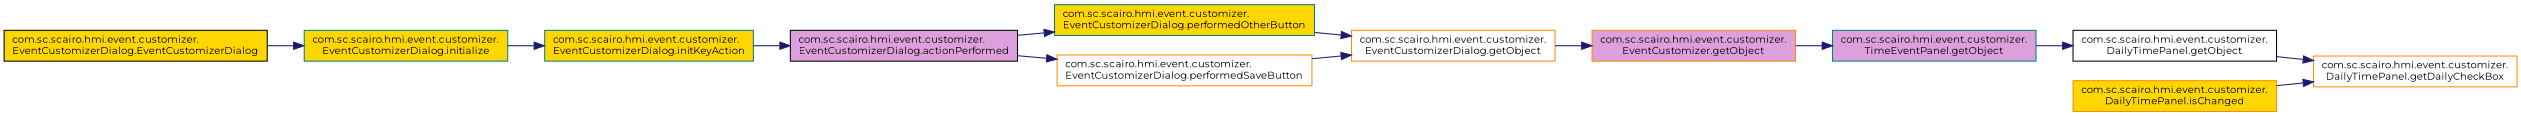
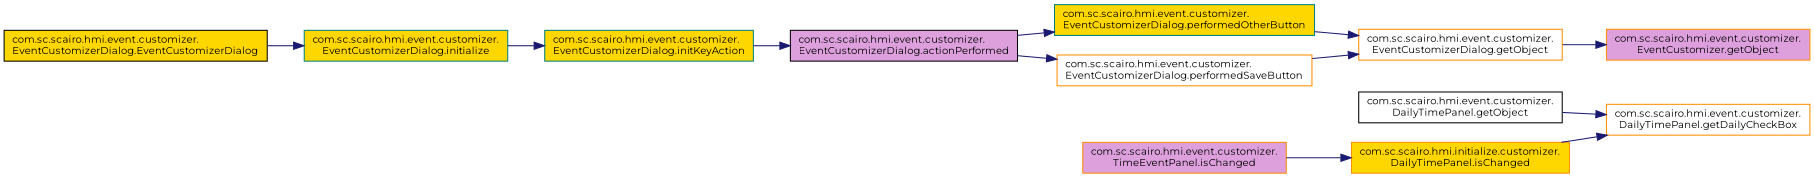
  digraph {
    fontname=Montserrat
    rankdir=RL
    node [color=darkorange fillcolor=gold fontname=Montserrat fontsize=10 shape=record style=filled]
    edge [color=midnightblue dir=back fontname=Montserrat fontsize=10 labelfontname=Helvetica labelfontsize=10 style=solid]
    n1 [fillcolor=white fontcolor=black height=0.2 label="com.sc.scairo.hmi.event.customizer.\lDailyTimePanel.getDailyCheckBox" width=0.4]
    n2 [color=black fillcolor=white height=0.2 label="com.sc.scairo.hmi.event.customizer.\lDailyTimePanel.getObject" width=0.4]
-   n3 [height=0.2 label="com.sc.scairo.hmi.event.customizer.\lDailyTimePanel.isChanged" width=0.4]
-   n4 [color=teal fillcolor=plum height=0.2 label="com.sc.scairo.hmi.event.customizer.\lTimeEventPanel.getObject" width=0.4]
+   n3 [height=0.2 label="com.sc.scairo.hmi.initialize.customizer.\lDailyTimePanel.isChanged" width=0.4]
+   n5 [fillcolor=plum height=0.2 label="com.sc.scairo.hmi.event.customizer.\lTimeEventPanel.isChanged" width=0.4]
    n6 [fillcolor=plum height=0.2 label="com.sc.scairo.hmi.event.customizer.\lEventCustomizer.getObject" width=0.4]
    n7 [fillcolor=white height=0.2 label="com.sc.scairo.hmi.event.customizer.\lEventCustomizerDialog.getObject" width=0.4]
    n8 [color=teal height=0.2 label="com.sc.scairo.hmi.event.customizer.\lEventCustomizerDialog.performedOtherButton" width=0.4]
    n9 [fillcolor=white height=0.2 label="com.sc.scairo.hmi.event.customizer.\lEventCustomizerDialog.performedSaveButton" width=0.4]
    n10 [color=black fillcolor=plum height=0.2 label="com.sc.scairo.hmi.event.customizer.\lEventCustomizerDialog.actionPerformed" width=0.4]
    n11 [color=teal height=0.2 label="com.sc.scairo.hmi.event.customizer.\lEventCustomizerDialog.initKeyAction" width=0.4]
    n12 [color=teal height=0.2 label="com.sc.scairo.hmi.event.customizer.\lEventCustomizerDialog.initialize" width=0.4]
    n13 [color=black height=0.2 label="com.sc.scairo.hmi.event.customizer.\lEventCustomizerDialog.EventCustomizerDialog" width=0.4]
    n1 -> n2
    n1 -> n3
-   n2 -> n4
-   n4 -> n6
+   n3 -> n5
    n6 -> n7
    n7 -> n8
    n7 -> n9
    n8 -> n10
    n9 -> n10
    n10 -> n11
    n11 -> n12
    n12 -> n13
  }
